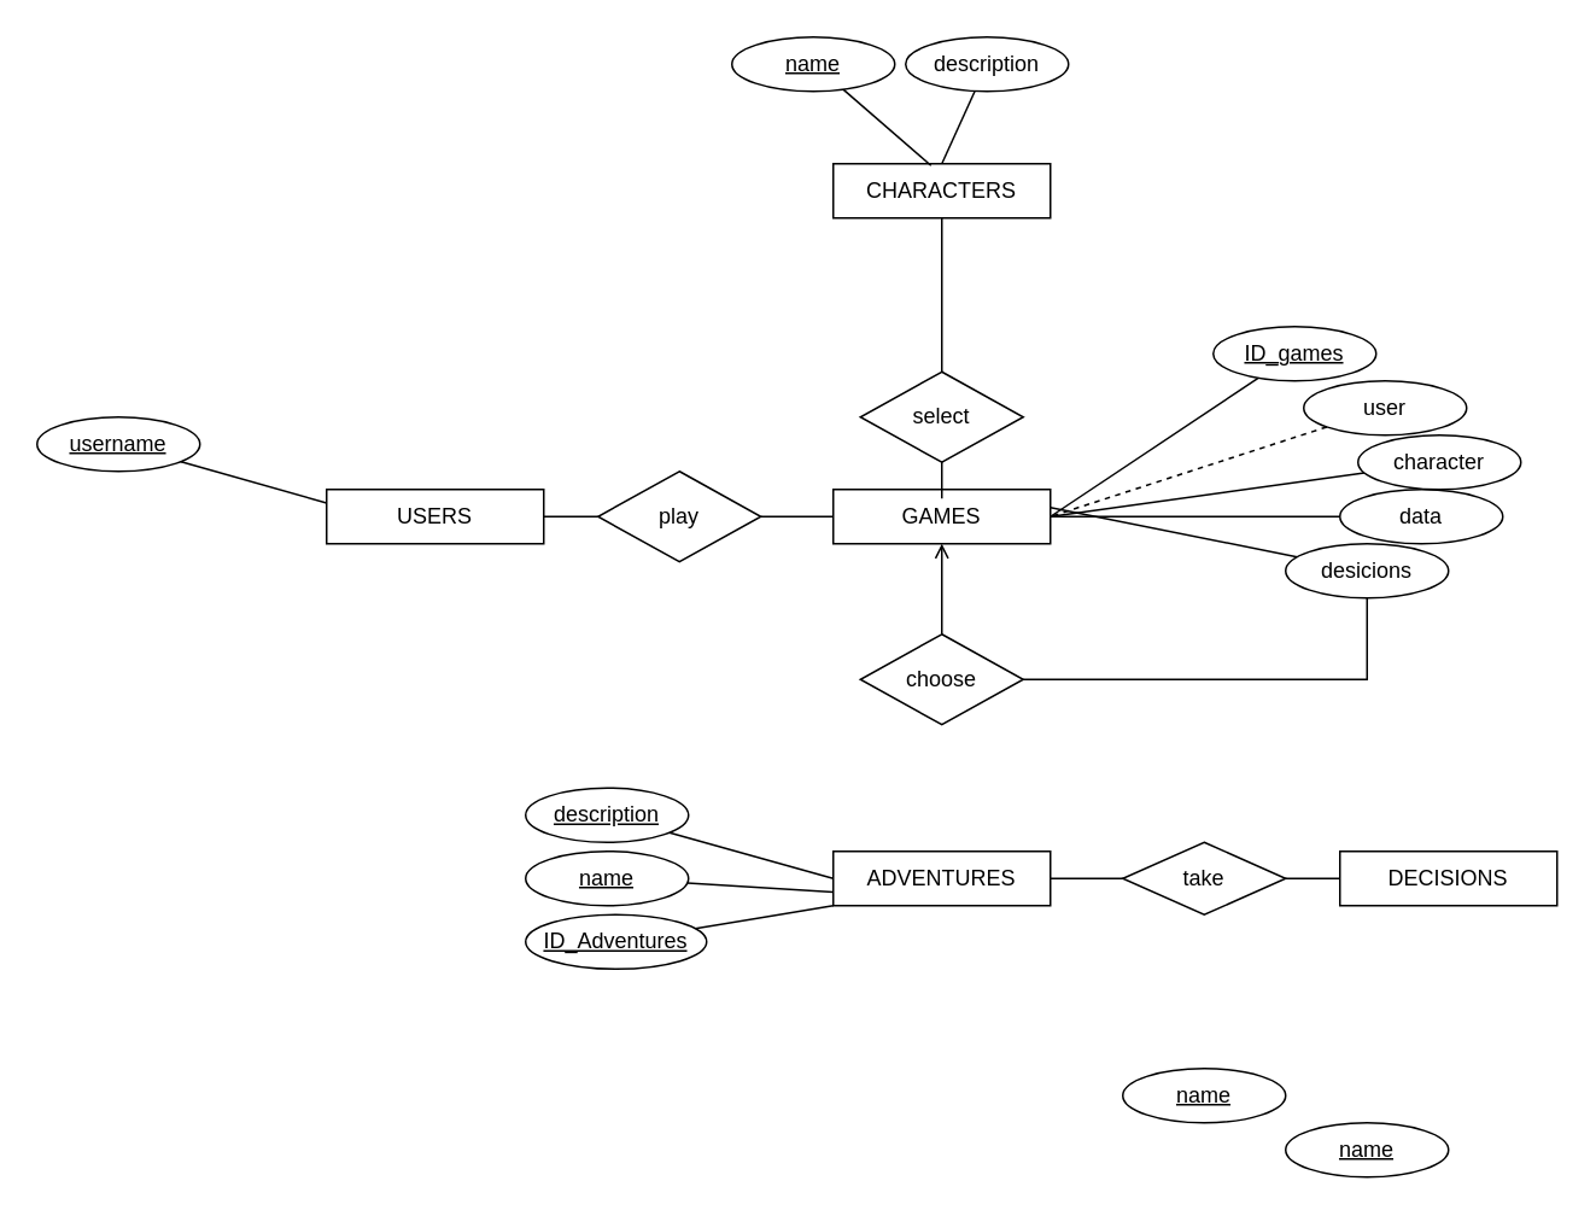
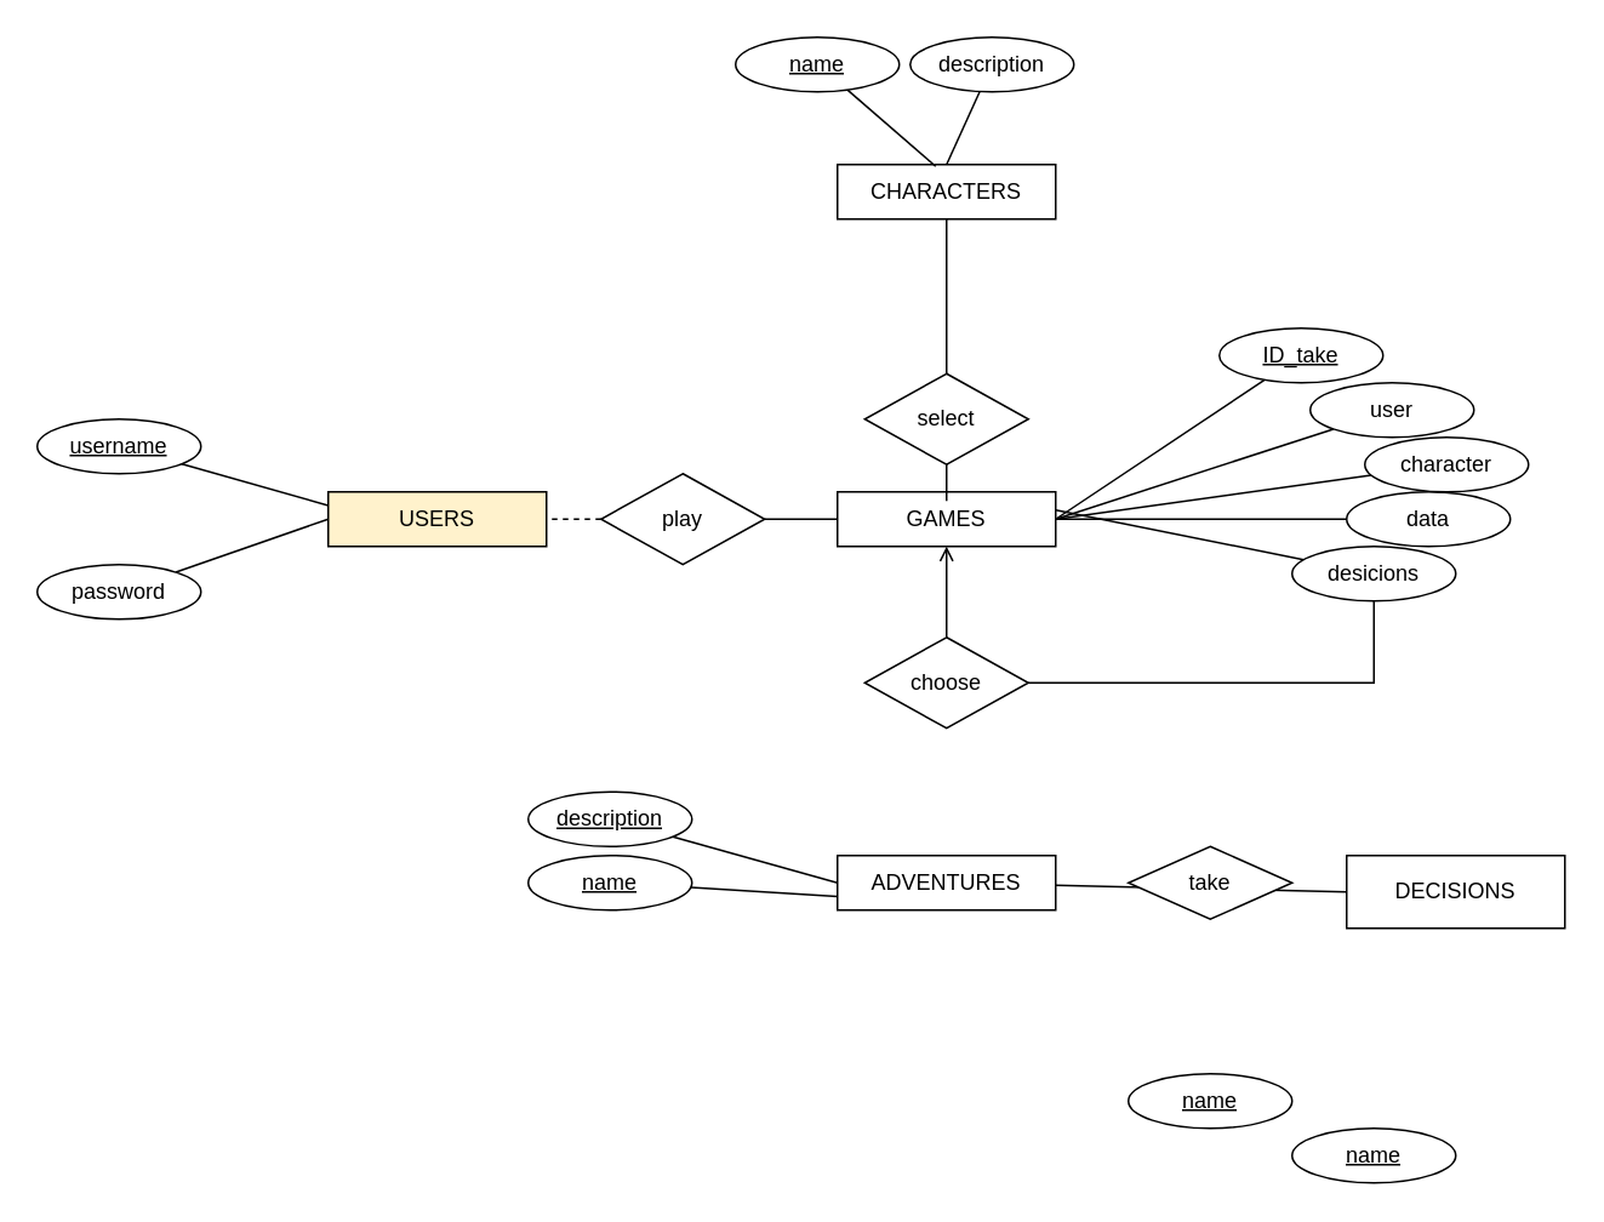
  <mxCell id="0" />
  <mxCell id="1" parent="0" />
  <mxCell id="2" style="edgeStyle=none;rounded=0;orthogonalLoop=1;jettySize=auto;html=1;entryX=0;entryY=0.5;entryDx=0;entryDy=0;endArrow=none;endFill=0;" edge="1" parent="1" source="3" target="25"><mxGeometry relative="1" as="geometry" /></mxCell>
  <mxCell id="3" value="ADVENTURES" style="rounded=0;whiteSpace=wrap;html=1;" vertex="1" parent="1"><mxGeometry x="460" y="470" width="120" height="30" as="geometry" /></mxCell>
  <mxCell id="4" value="GAMES" style="rounded=0;whiteSpace=wrap;html=1;" vertex="1" parent="1"><mxGeometry x="460" y="270" width="120" height="30" as="geometry" /></mxCell>
  <mxCell id="5" value="CHARACTERS" style="rounded=0;whiteSpace=wrap;html=1;" vertex="1" parent="1"><mxGeometry x="460" y="90" width="120" height="30" as="geometry" /></mxCell>
- <mxCell id="6" value="USERS" style="rounded=0;whiteSpace=wrap;html=1;" vertex="1" parent="1"><mxGeometry x="180" y="270" width="120" height="30" as="geometry" /></mxCell>
+ <mxCell id="6" value="USERS" style="rounded=0;whiteSpace=wrap;html=1;fillColor=#fff2cc;" vertex="1" parent="1"><mxGeometry x="180" y="270" width="120" height="30" as="geometry" /></mxCell>
  <mxCell id="7" style="edgeStyle=orthogonalEdgeStyle;rounded=0;orthogonalLoop=1;jettySize=auto;html=1;exitX=0.5;exitY=1;exitDx=0;exitDy=0;" edge="1" parent="1" source="5" target="5"><mxGeometry relative="1" as="geometry" /></mxCell>
- <mxCell id="8" value="" style="endArrow=none;html=1;rounded=0;entryX=1;entryY=0.5;entryDx=0;entryDy=0;exitX=0;exitY=0.5;exitDx=0;exitDy=0;" edge="1" parent="1" source="10" target="6"><mxGeometry width="50" height="50" relative="1" as="geometry"><mxPoint x="460" y="205" as="sourcePoint" /><mxPoint x="460" y="320" as="targetPoint" /></mxGeometry></mxCell>
+ <mxCell id="8" value="" style="endArrow=none;html=1;rounded=0;entryX=1;entryY=0.5;entryDx=0;entryDy=0;exitX=0;exitY=0.5;exitDx=0;exitDy=0;dashed=1;" edge="1" parent="1" source="10" target="6"><mxGeometry width="50" height="50" relative="1" as="geometry"><mxPoint x="460" y="205" as="sourcePoint" /><mxPoint x="460" y="320" as="targetPoint" /></mxGeometry></mxCell>
  <mxCell id="9" style="edgeStyle=orthogonalEdgeStyle;rounded=0;orthogonalLoop=1;jettySize=auto;html=1;entryX=0;entryY=0.5;entryDx=0;entryDy=0;endArrow=none;endFill=0;" edge="1" parent="1" source="10" target="4"><mxGeometry relative="1" as="geometry" /></mxCell>
  <mxCell id="10" value="play" style="rhombus;whiteSpace=wrap;html=1;" vertex="1" parent="1"><mxGeometry x="330" y="260" width="90" height="50" as="geometry" /></mxCell>
  <mxCell id="11" style="edgeStyle=orthogonalEdgeStyle;rounded=0;orthogonalLoop=1;jettySize=auto;html=1;entryX=0.5;entryY=0;entryDx=0;entryDy=0;endArrow=none;endFill=0;" edge="1" parent="1" source="13" target="4"><mxGeometry relative="1" as="geometry" /></mxCell>
  <mxCell id="12" value="" style="edgeStyle=orthogonalEdgeStyle;rounded=0;orthogonalLoop=1;jettySize=auto;html=1;endArrow=none;endFill=0;" edge="1" parent="1" source="13" target="5"><mxGeometry relative="1" as="geometry" /></mxCell>
  <mxCell id="13" value="select" style="rhombus;whiteSpace=wrap;html=1;" vertex="1" parent="1"><mxGeometry x="475" y="205" width="90" height="50" as="geometry" /></mxCell>
  <mxCell id="14" style="edgeStyle=orthogonalEdgeStyle;rounded=0;orthogonalLoop=1;jettySize=auto;html=1;entryX=0.5;entryY=1;entryDx=0;entryDy=0;endArrow=open;endFill=0;" edge="1" parent="1" source="16" target="4"><mxGeometry relative="1" as="geometry" /></mxCell>
  <mxCell id="15" style="edgeStyle=orthogonalEdgeStyle;rounded=0;orthogonalLoop=1;jettySize=auto;html=1;endArrow=none;endFill=0;" edge="1" parent="1" source="16" target="42"><mxGeometry relative="1" as="geometry" /></mxCell>
  <mxCell id="16" value="choose" style="rhombus;whiteSpace=wrap;html=1;" vertex="1" parent="1"><mxGeometry x="475" y="350" width="90" height="50" as="geometry" /></mxCell>
  <mxCell id="17" style="rounded=0;orthogonalLoop=1;jettySize=auto;html=1;entryX=0;entryY=0.25;entryDx=0;entryDy=0;endArrow=none;endFill=0;" edge="1" parent="1" source="18" target="6"><mxGeometry relative="1" as="geometry" /></mxCell>
  <mxCell id="18" value="&lt;u&gt;username&lt;/u&gt;" style="ellipse;whiteSpace=wrap;html=1;" vertex="1" parent="1"><mxGeometry x="20" y="230" width="90" height="30" as="geometry" /></mxCell>
+ <mxCell id="19" style="edgeStyle=none;rounded=0;orthogonalLoop=1;jettySize=auto;html=1;entryX=0;entryY=0.5;entryDx=0;entryDy=0;endArrow=none;endFill=0;" edge="1" parent="1" source="20" target="6"><mxGeometry relative="1" as="geometry" /></mxCell>
+ <mxCell id="20" value="password" style="ellipse;whiteSpace=wrap;html=1;" vertex="1" parent="1"><mxGeometry x="20" y="310" width="90" height="30" as="geometry" /></mxCell>
  <mxCell id="21" style="edgeStyle=none;rounded=0;orthogonalLoop=1;jettySize=auto;html=1;entryX=0.45;entryY=0.033;entryDx=0;entryDy=0;entryPerimeter=0;endArrow=none;endFill=0;" edge="1" parent="1" source="22" target="5"><mxGeometry relative="1" as="geometry" /></mxCell>
  <mxCell id="22" value="&lt;u&gt;name&lt;/u&gt;" style="ellipse;whiteSpace=wrap;html=1;" vertex="1" parent="1"><mxGeometry x="404" y="20" width="90" height="30" as="geometry" /></mxCell>
  <mxCell id="23" style="edgeStyle=none;rounded=0;orthogonalLoop=1;jettySize=auto;html=1;entryX=0.5;entryY=0;entryDx=0;entryDy=0;endArrow=none;endFill=0;" edge="1" parent="1" source="24" target="5"><mxGeometry relative="1" as="geometry" /></mxCell>
  <mxCell id="24" value="description" style="ellipse;whiteSpace=wrap;html=1;" vertex="1" parent="1"><mxGeometry x="500" y="20" width="90" height="30" as="geometry" /></mxCell>
- <mxCell id="25" value="DECISIONS" style="rounded=0;whiteSpace=wrap;html=1;" vertex="1" parent="1"><mxGeometry x="740" y="470" width="120" height="30" as="geometry" /></mxCell>
+ <mxCell id="25" value="DECISIONS" style="rounded=0;whiteSpace=wrap;html=1;" vertex="1" parent="1"><mxGeometry x="740" y="470" width="120" height="40" as="geometry" /></mxCell>
  <mxCell id="26" value="take" style="rhombus;whiteSpace=wrap;html=1;" vertex="1" parent="1"><mxGeometry x="620" y="465" width="90" height="40" as="geometry" /></mxCell>
  <mxCell id="27" style="edgeStyle=none;rounded=0;orthogonalLoop=1;jettySize=auto;html=1;entryX=0;entryY=0.5;entryDx=0;entryDy=0;endArrow=none;endFill=0;" edge="1" parent="1" source="28" target="3"><mxGeometry relative="1" as="geometry" /></mxCell>
  <mxCell id="28" value="&lt;u&gt;description&lt;/u&gt;" style="ellipse;whiteSpace=wrap;html=1;" vertex="1" parent="1"><mxGeometry x="290" y="435" width="90" height="30" as="geometry" /></mxCell>
  <mxCell id="29" style="edgeStyle=none;rounded=0;orthogonalLoop=1;jettySize=auto;html=1;entryX=0;entryY=0.75;entryDx=0;entryDy=0;endArrow=none;endFill=0;" edge="1" parent="1" source="30" target="3"><mxGeometry relative="1" as="geometry" /></mxCell>
  <mxCell id="30" value="&lt;u&gt;name&lt;/u&gt;" style="ellipse;whiteSpace=wrap;html=1;" vertex="1" parent="1"><mxGeometry x="290" y="470" width="90" height="30" as="geometry" /></mxCell>
- <mxCell id="31" style="edgeStyle=none;rounded=0;orthogonalLoop=1;jettySize=auto;html=1;entryX=0;entryY=1;entryDx=0;entryDy=0;endArrow=none;endFill=0;" edge="1" parent="1" source="32" target="3"><mxGeometry relative="1" as="geometry" /></mxCell>
- <mxCell id="32" value="&lt;u&gt;ID_Adventures&lt;/u&gt;" style="ellipse;whiteSpace=wrap;html=1;" vertex="1" parent="1"><mxGeometry x="290" y="505" width="100" height="30" as="geometry" /></mxCell>
  <mxCell id="33" style="edgeStyle=none;rounded=0;orthogonalLoop=1;jettySize=auto;html=1;entryX=1;entryY=0.5;entryDx=0;entryDy=0;endArrow=none;endFill=0;" edge="1" parent="1" source="34" target="4"><mxGeometry relative="1" as="geometry" /></mxCell>
  <mxCell id="34" value="data" style="ellipse;whiteSpace=wrap;html=1;" vertex="1" parent="1"><mxGeometry x="740" y="270" width="90" height="30" as="geometry" /></mxCell>
  <mxCell id="35" style="edgeStyle=none;rounded=0;orthogonalLoop=1;jettySize=auto;html=1;entryX=1;entryY=0.5;entryDx=0;entryDy=0;endArrow=none;endFill=0;" edge="1" parent="1" source="36" target="4"><mxGeometry relative="1" as="geometry" /></mxCell>
  <mxCell id="36" value="character" style="ellipse;whiteSpace=wrap;html=1;" vertex="1" parent="1"><mxGeometry x="750" y="240" width="90" height="30" as="geometry" /></mxCell>
- <mxCell id="37" style="edgeStyle=none;rounded=0;orthogonalLoop=1;jettySize=auto;html=1;entryX=1;entryY=0.5;entryDx=0;entryDy=0;endArrow=none;endFill=0;dashed=1;" edge="1" parent="1" source="38" target="4"><mxGeometry relative="1" as="geometry" /></mxCell>
+ <mxCell id="37" style="edgeStyle=none;rounded=0;orthogonalLoop=1;jettySize=auto;html=1;entryX=1;entryY=0.5;entryDx=0;entryDy=0;endArrow=none;endFill=0;" edge="1" parent="1" source="38" target="4"><mxGeometry relative="1" as="geometry" /></mxCell>
  <mxCell id="38" value="user" style="ellipse;whiteSpace=wrap;html=1;" vertex="1" parent="1"><mxGeometry x="720" y="210" width="90" height="30" as="geometry" /></mxCell>
  <mxCell id="39" style="edgeStyle=none;rounded=0;orthogonalLoop=1;jettySize=auto;html=1;entryX=1;entryY=0.5;entryDx=0;entryDy=0;endArrow=none;endFill=0;" edge="1" parent="1" source="40" target="4"><mxGeometry relative="1" as="geometry" /></mxCell>
- <mxCell id="40" value="&lt;u&gt;ID_games&lt;/u&gt;" style="ellipse;whiteSpace=wrap;html=1;" vertex="1" parent="1"><mxGeometry x="670" y="180" width="90" height="30" as="geometry" /></mxCell>
+ <mxCell id="40" value="&lt;u&gt;ID_take&lt;/u&gt;" style="ellipse;whiteSpace=wrap;html=1;" vertex="1" parent="1"><mxGeometry x="670" y="180" width="90" height="30" as="geometry" /></mxCell>
  <mxCell id="41" style="edgeStyle=none;rounded=0;orthogonalLoop=1;jettySize=auto;html=1;endArrow=none;endFill=0;" edge="1" parent="1" source="42"><mxGeometry relative="1" as="geometry"><mxPoint x="580" y="280" as="targetPoint" /></mxGeometry></mxCell>
  <mxCell id="42" value="desicions" style="ellipse;whiteSpace=wrap;html=1;" vertex="1" parent="1"><mxGeometry x="710" y="300" width="90" height="30" as="geometry" /></mxCell>
  <mxCell id="43" value="&lt;u&gt;name&lt;/u&gt;" style="ellipse;whiteSpace=wrap;html=1;" vertex="1" parent="1"><mxGeometry x="620" y="590" width="90" height="30" as="geometry" /></mxCell>
  <mxCell id="44" value="&lt;u&gt;name&lt;/u&gt;" style="ellipse;whiteSpace=wrap;html=1;" vertex="1" parent="1"><mxGeometry x="710" y="620" width="90" height="30" as="geometry" /></mxCell>
